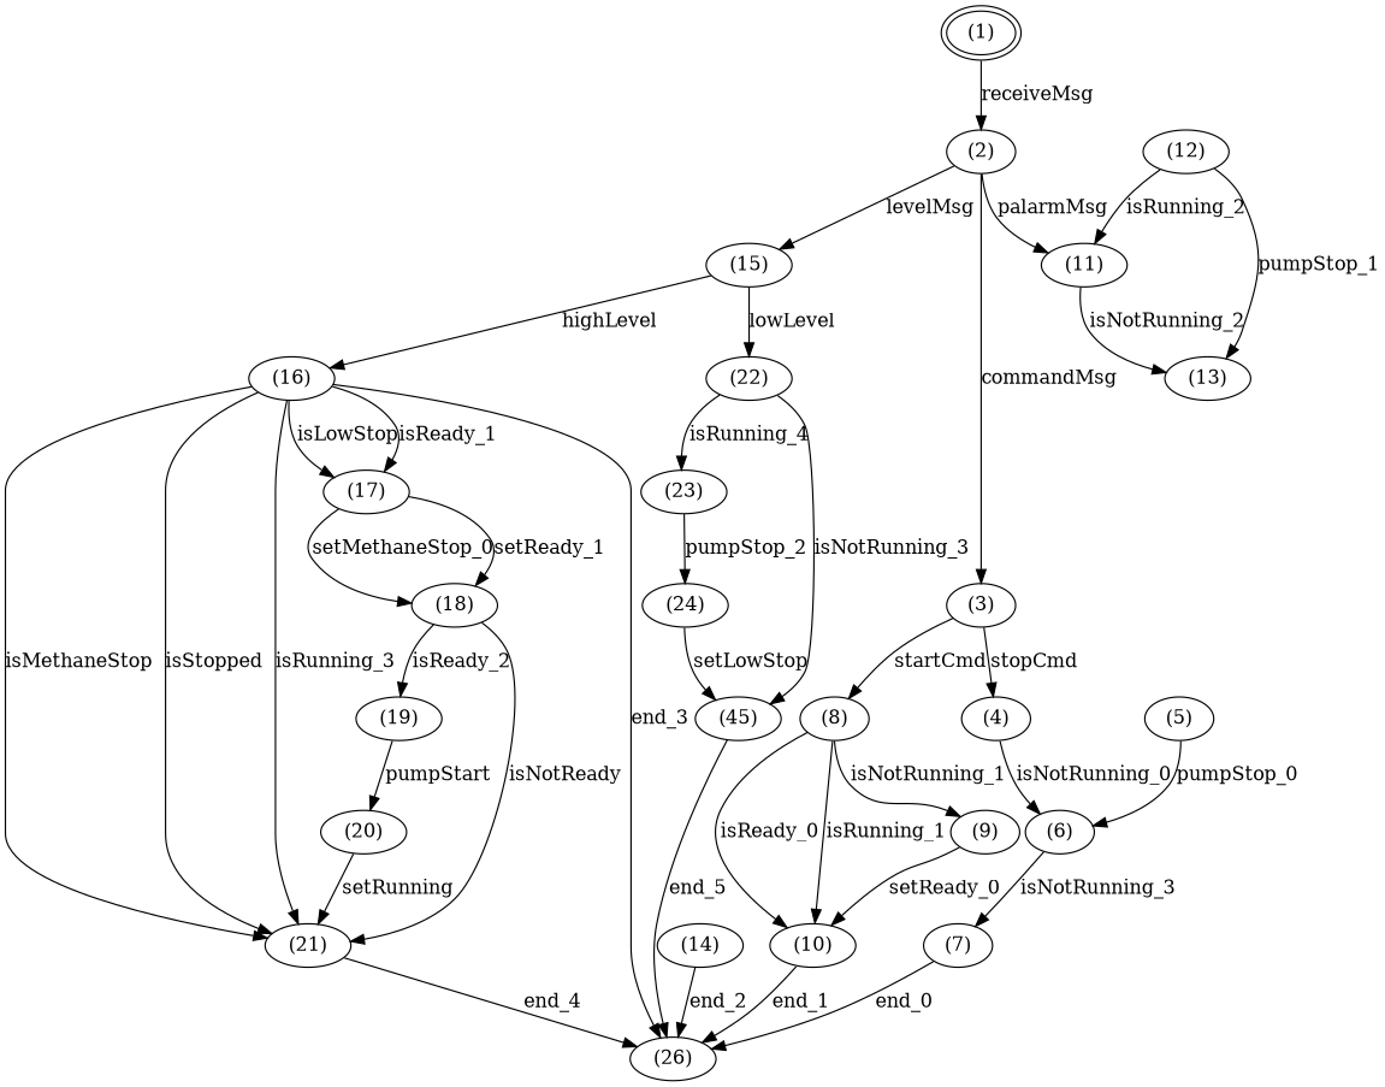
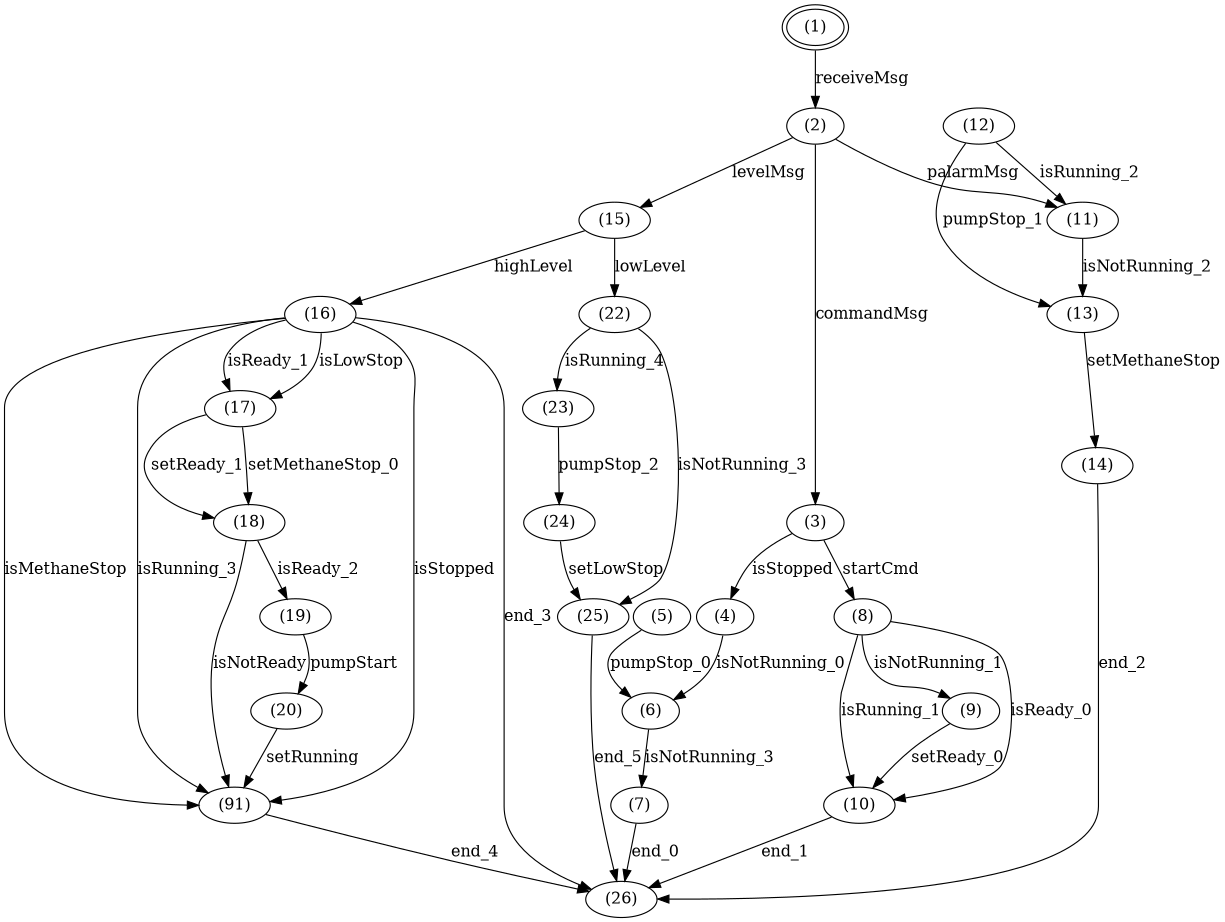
  digraph {
    mclimit=10.0
    nodesep=0.05
    n1 [height=0.25 label="(1)" peripheries=2 width=0.25]
    n2 [height=0.25 label="(2)" width=0.25]
    n3 [height=0.25 label="(15)" width=0.25]
    n4 [height=0.25 label="(11)" width=0.25]
    n5 [height=0.25 label="(3)" width=0.25]
    n6 [height=0.25 label="(22)" width=0.25]
    n7 [height=0.25 label="(16)" width=0.25]
    n8 [height=0.25 label="(13)" width=0.25]
    n9 [height=0.25 label="(8)" width=0.25]
    n10 [height=0.25 label="(4)" width=0.25]
-   n11 [height=0.25 label="(45)" width=0.25]
+   n11 [height=0.25 label="(25)" width=0.25]
    n12 [height=0.25 label="(23)" width=0.25]
    n13 [height=0.25 label="(26)" width=0.25]
-   n14 [height=0.25 label="(21)" width=0.25]
+   n14 [height=0.25 label="(91)" width=0.25]
    n15 [height=0.25 label="(17)" width=0.25]
    n16 [height=0.25 label="(14)" width=0.25]
    n17 [height=0.25 label="(12)" width=0.25]
    n18 [height=0.25 label="(10)" width=0.25]
    n19 [height=0.25 label="(9)" width=0.25]
    n20 [height=0.25 label="(6)" width=0.25]
    n21 [height=0.25 label="(24)" width=0.25]
    n22 [height=0.25 label="(18)" width=0.25]
    n23 [height=0.25 label="(7)" width=0.25]
    n24 [height=0.25 label="(5)" width=0.25]
    n25 [height=0.25 label="(19)" width=0.25]
    n26 [height=0.25 label="(20)" width=0.25]
    n1 -> n2 [label=receiveMsg]
    n2 -> n3 [label=levelMsg]
    n2 -> n4 [label=palarmMsg]
    n2 -> n5 [label=commandMsg]
    n3 -> n6 [label=lowLevel]
    n3 -> n7 [label=highLevel]
    n4 -> n8 [label=isNotRunning_2]
    n5 -> n9 [label=startCmd]
-   n5 -> n10 [label=stopCmd]
+   n5 -> n10 [label=isStopped]
    n6 -> n11 [label=isNotRunning_3]
    n6 -> n12 [label=isRunning_4]
    n7 -> n13 [label=end_3]
    n7 -> n14 [label=isMethaneStop]
    n7 -> n14 [label=isStopped]
    n7 -> n14 [label=isRunning_3]
    n7 -> n15 [label=isLowStop]
    n7 -> n15 [label=isReady_1]
+   n8 -> n16 [label=setMethaneStop]
    n9 -> n18 [label=isReady_0]
    n9 -> n18 [label=isRunning_1]
    n9 -> n19 [label=isNotRunning_1]
    n10 -> n20 [label=isNotRunning_0]
    n11 -> n13 [label=end_5]
    n12 -> n21 [label=pumpStop_2]
    n14 -> n13 [label=end_4]
    n15 -> n22 [label=setMethaneStop_0]
    n15 -> n22 [label=setReady_1]
    n16 -> n13 [label=end_2]
    n17 -> n4 [label=isRunning_2]
    n17 -> n8 [label=pumpStop_1]
    n18 -> n13 [label=end_1]
    n19 -> n18 [label=setReady_0]
    n20 -> n23 [label=isNotRunning_3]
    n21 -> n11 [label=setLowStop]
    n22 -> n14 [label=isNotReady]
    n22 -> n25 [label=isReady_2]
    n23 -> n13 [label=end_0]
    n24 -> n20 [label=pumpStop_0]
    n25 -> n26 [label=pumpStart]
    n26 -> n14 [label=setRunning]
  }
